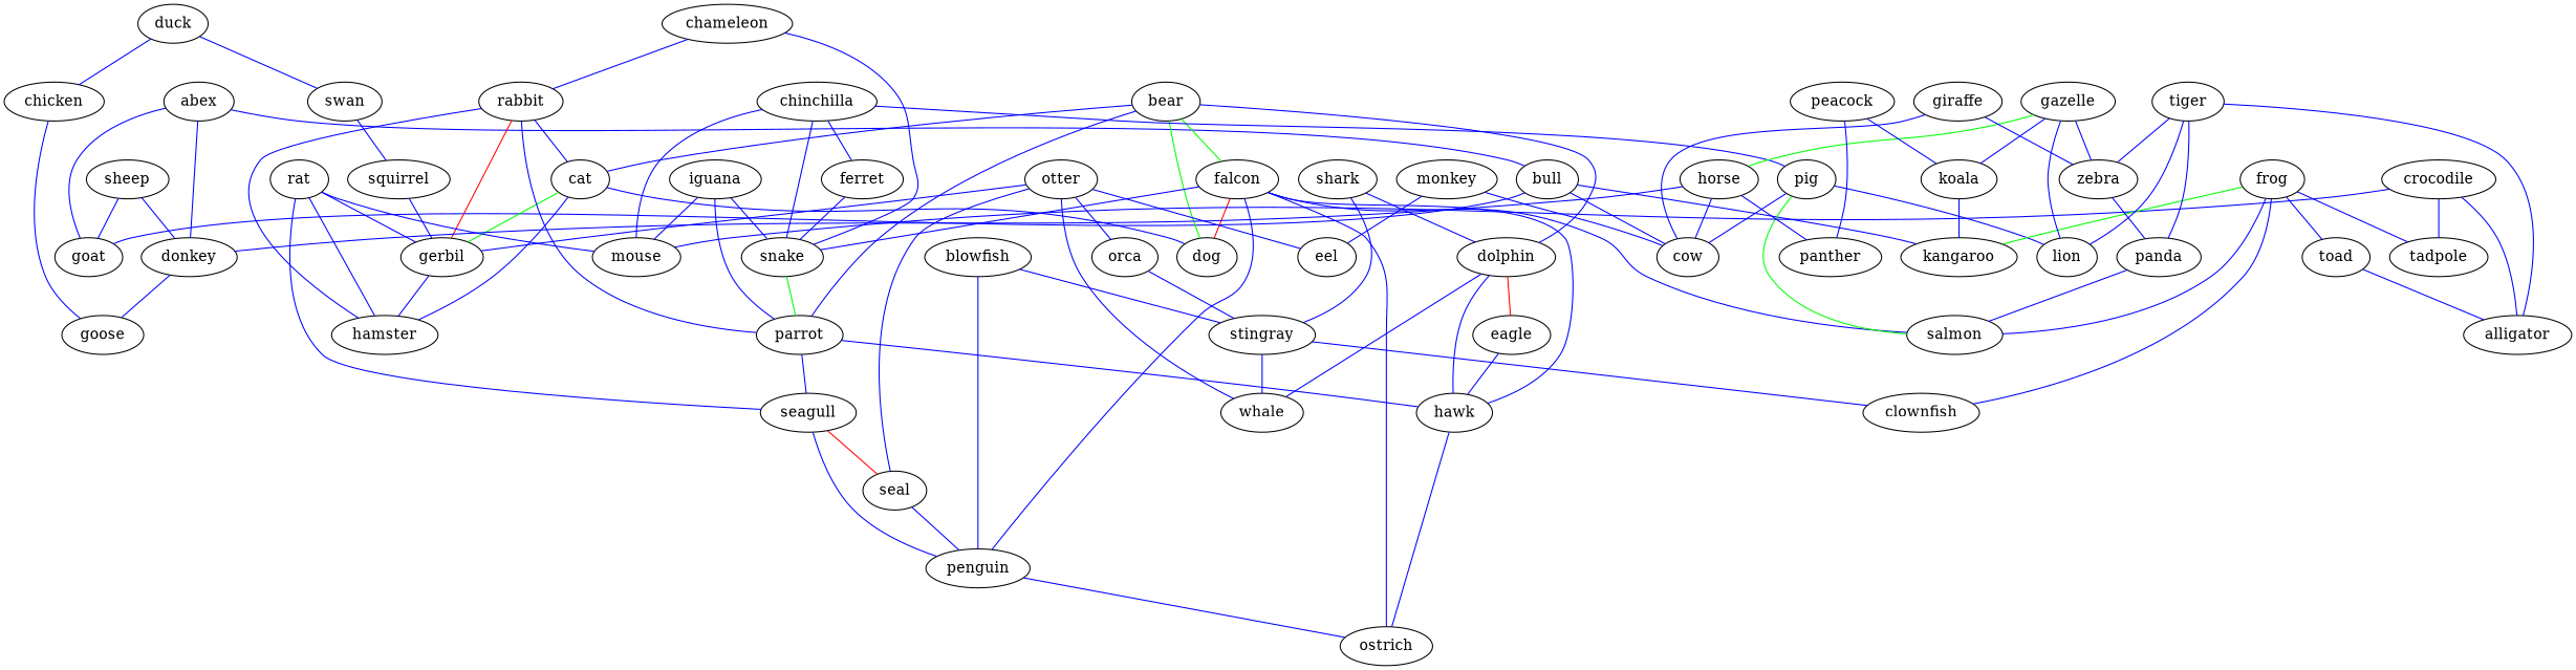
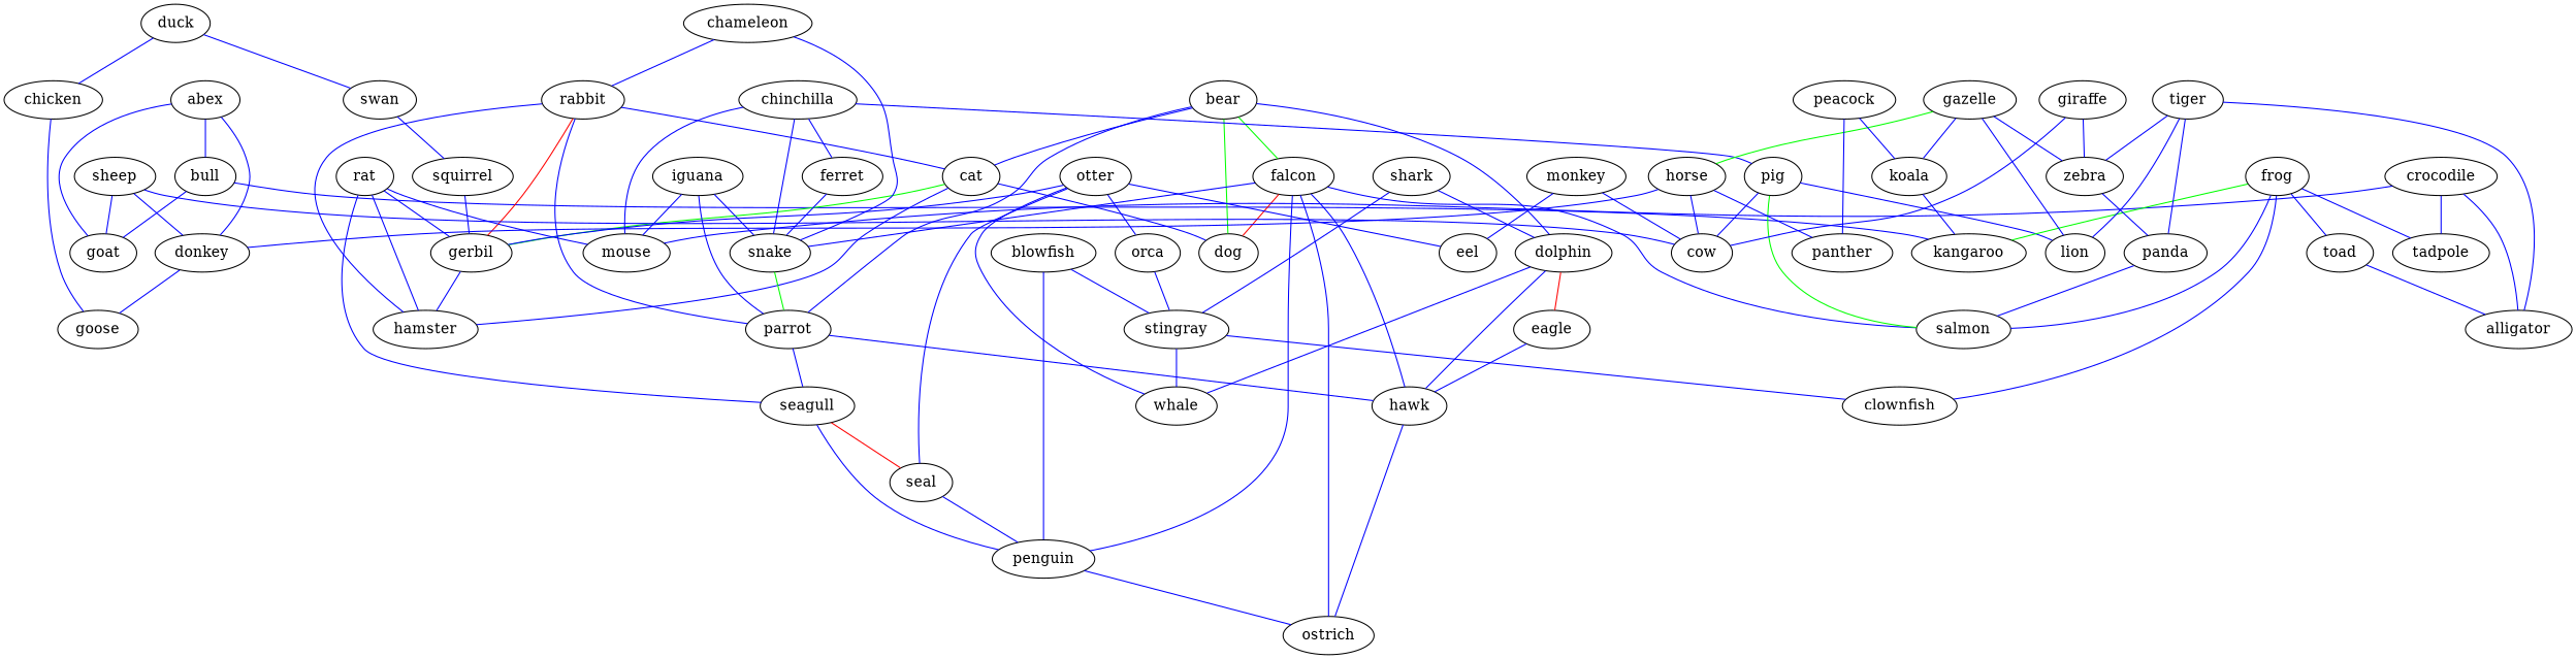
  strict graph {
    edge [color=blue weight=1]
    abex
    bull
    donkey
    goat
    kangaroo
    goose
    bear
    cat
    dolphin
    parrot
    dog
    falcon
    hamster
    gerbil
    hawk
    whale
    eagle
    seagull
    penguin
    ostrich
    snake
    salmon
    seal
    blowfish
    stingray
    clownfish
    chameleon
    rabbit
    chicken
    chinchilla
    ferret
    mouse
    pig
    lion
    cow
    crocodile
    alligator
    tadpole
    duck
    swan
    squirrel
    frog
    toad
    gazelle
    horse
    koala
    zebra
    panther
    panda
    giraffe
    iguana
    monkey
    eel
    orca
    otter
    peacock
    rat
    shark
    sheep
    tiger
    abex -- bull
    abex -- donkey
    abex -- goat
    bull -- goat
    bull -- kangaroo
    donkey -- goose
    bear -- cat
    bear -- dolphin
    bear -- parrot
    bear -- dog [color=green]
    bear -- falcon [color=green]
    cat -- dog
    cat -- hamster
    cat -- gerbil [color=green]
    dolphin -- hawk
    dolphin -- whale
    dolphin -- eagle [color=red]
    parrot -- hawk
    parrot -- seagull
    falcon -- dog [color=red]
    falcon -- hawk
    falcon -- penguin
    falcon -- ostrich
    falcon -- snake
    falcon -- salmon
    gerbil -- hamster
    hawk -- ostrich
    eagle -- hawk
    seagull -- penguin
    seagull -- seal [color=red]
    penguin -- ostrich
    snake -- parrot [color=green]
    seal -- penguin
    blowfish -- penguin
    blowfish -- stingray
    stingray -- whale
    stingray -- clownfish
    chameleon -- snake
    chameleon -- rabbit
    rabbit -- cat
    rabbit -- parrot
    rabbit -- hamster
    rabbit -- gerbil [color=red]
    chicken -- goose
    chinchilla -- snake
    chinchilla -- ferret
    chinchilla -- mouse
    chinchilla -- pig
    ferret -- snake
    pig -- salmon [color=green]
    pig -- lion
    pig -- cow
    crocodile -- mouse
    crocodile -- alligator
    crocodile -- tadpole
    duck -- chicken
    duck -- swan
    swan -- squirrel
    squirrel -- gerbil
    frog -- kangaroo [color=green]
    frog -- salmon
    frog -- clownfish
    frog -- tadpole
    frog -- toad
    toad -- alligator
    gazelle -- lion
    gazelle -- horse [color=green]
    gazelle -- koala
    gazelle -- zebra
    horse -- donkey
    horse -- cow
    horse -- panther
    koala -- kangaroo
    zebra -- panda
    panda -- salmon
    giraffe -- cow
    giraffe -- zebra
    iguana -- parrot
    iguana -- snake
    iguana -- mouse
    monkey -- cow
    monkey -- eel
    orca -- stingray
    otter -- gerbil
    otter -- whale
    otter -- seal
    otter -- eel
    otter -- orca
    peacock -- koala
    peacock -- panther
    rat -- hamster
    rat -- gerbil
    rat -- seagull
    rat -- mouse
    shark -- dolphin
    shark -- stingray
    sheep -- donkey
    sheep -- goat
-   bull -- cow
+   sheep -- cow
    tiger -- lion
    tiger -- alligator
    tiger -- zebra
    tiger -- panda
  }
